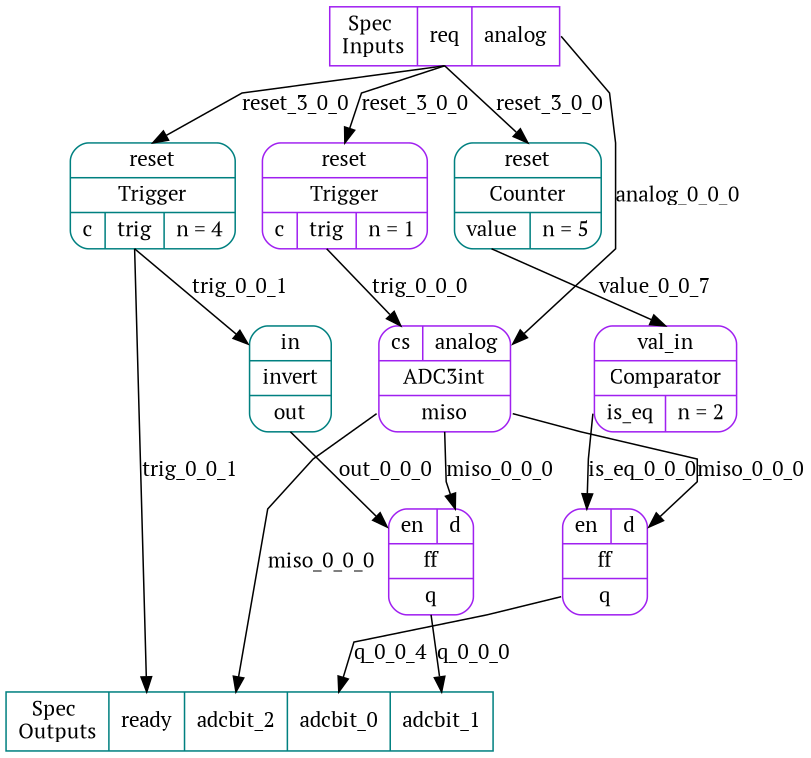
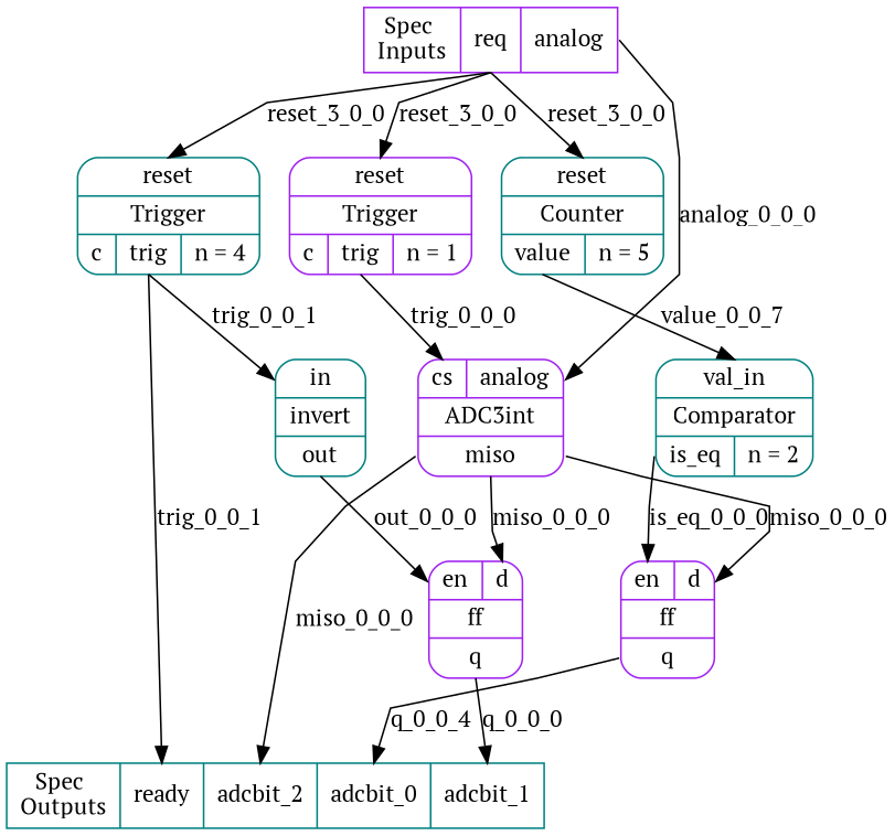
  digraph {
    compound=true
    labeljust=center
    labelloc=b
    rankdir=TB
    splines=polyline
    fontname="PT Serif"
    node [shape=Mrecord color=purple fontname="PT Serif"]
    edge [headport=reset tailport=req fontname="PT Serif"]
    n1 [label="Spec \nInputs|<req> req|<analog> analog" rank=source shape=record]
    n2 [label="{{<cs> cs|<analog> analog}|ADC3int|{<miso> miso}}"]
    n3 [label="{{<reset> reset}|Trigger|{<c> c|<trig> trig|<n> n = 4}}" color=teal]
    n4 [label="{{<reset> reset}|Trigger|{<c> c|<trig> trig|<n> n = 1}}"]
    n5 [label="{{<reset> reset}|Counter|{<value> value|<n> n = 5}}" color=teal]
    n6 [label="{{<en> en|<d> d}|ff|{<q> q}}"]
    n7 [label="{{<en> en|<d> d}|ff|{<q> q}}"]
    n8 [label="Spec \nOutputs|<ready> ready|<adcbit_2> adcbit_2|<adcbit_0> adcbit_0|<adcbit_1> adcbit_1" rank=sink shape=record color=teal]
    n9 [label="{{<in> in}|invert|{<out> out}}" color=teal]
-   n10 [label="{{<val_in> val_in}|Comparator|{<is_eq> is_eq|<n> n = 2}}"]
+   n10 [label="{{<val_in> val_in}|Comparator|{<is_eq> is_eq|<n> n = 2}}" color=teal]
    n1 -> n2 [headport=analog label=analog_0_0_0 tailport=analog]
    n1 -> n3 [label=reset_3_0_0]
    n1 -> n4 [label=reset_3_0_0]
    n1 -> n5 [label=reset_3_0_0]
    n2 -> n6 [headport=d label=miso_0_0_0 tailport=miso]
    n2 -> n7 [headport=d label=miso_0_0_0 tailport=miso]
    n2 -> n8 [headport=adcbit_2 label=miso_0_0_0 tailport=miso]
    n3 -> n8 [headport=ready label=trig_0_0_1 tailport=trig]
    n3 -> n9 [headport=in label=trig_0_0_1 tailport=trig]
    n4 -> n2 [headport=cs label=trig_0_0_0 tailport=trig]
    n5 -> n10 [headport=val_in label=value_0_0_7 tailport=value]
    n6 -> n8 [headport=adcbit_1 label=q_0_0_0 tailport=q]
    n7 -> n8 [headport=adcbit_0 label=q_0_0_4 tailport=q]
    n9 -> n6 [headport=en label=out_0_0_0 tailport=out]
    n10 -> n7 [headport=en label=is_eq_0_0_0 tailport=is_eq]
  }
